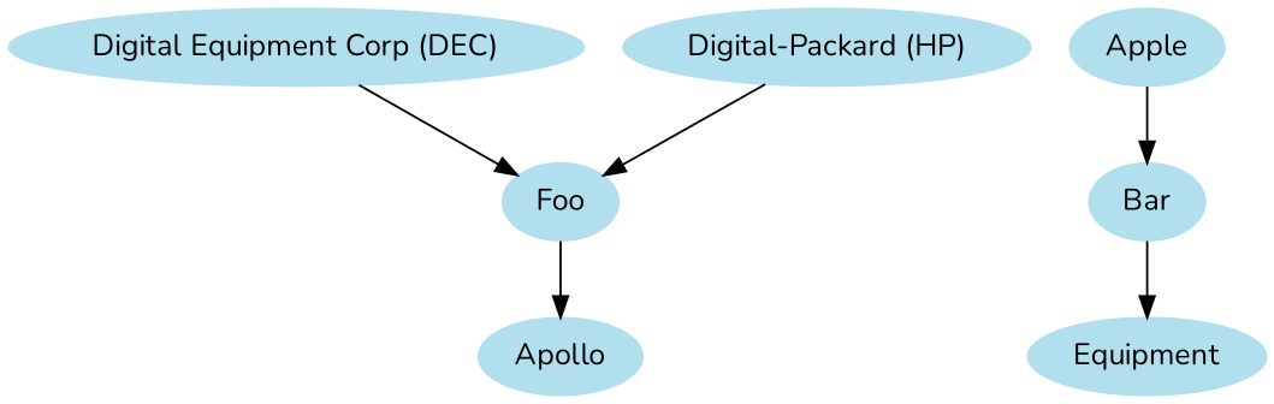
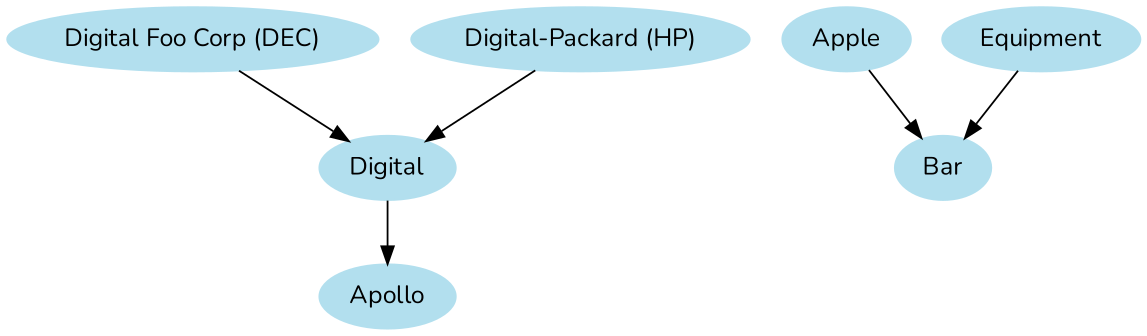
  digraph {
    fontname=Nunito
    node [color=lightblue2 fontname=Nunito style=filled]
    edge [fontname=Nunito]
-   Foo
+   Foo [label=Digital]
    Apollo
-   "Digital Equipment Corp (DEC)"
+   "Digital Equipment Corp (DEC)" [label="Digital Foo Corp (DEC)"]
    n4 [label="Digital-Packard (HP)"]
    Apple
    Bar
    n7 [label=Equipment]
    Foo -> Apollo
    "Digital Equipment Corp (DEC)" -> Foo
    n4 -> Foo
    Apple -> Bar
-   Bar -> n7
+   n7 -> Bar
  }
